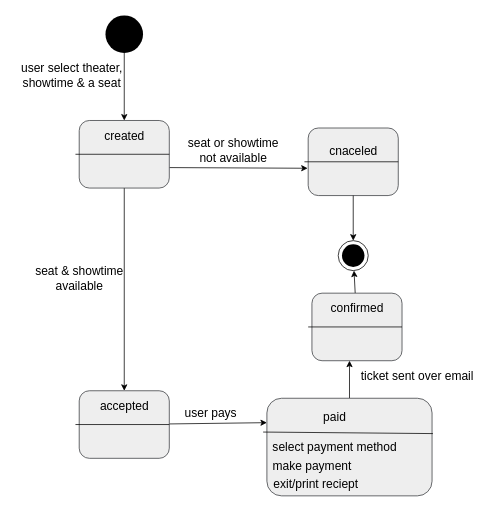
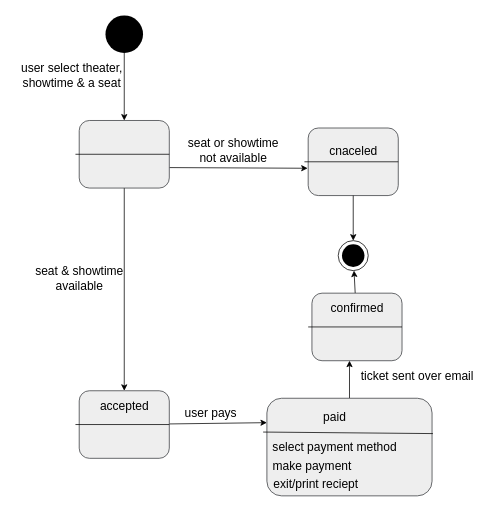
  <mxCell id="0" />
  <mxCell id="1" parent="0" />
  <mxCell id="2" value="" style="ellipse;whiteSpace=wrap;html=1;aspect=fixed;fillColor=#000000;strokeColor=none;" parent="1" vertex="1"><mxGeometry x="140" y="20" width="50" height="50" as="geometry" /></mxCell>
  <mxCell id="3" style="edgeStyle=none;html=1;entryX=0.5;entryY=0;entryDx=0;entryDy=0;fontSize=16;fontColor=#FFFFFF;strokeColor=#000000;fillColor=#000000;" parent="1" source="4" target="18" edge="1"><mxGeometry relative="1" as="geometry" /></mxCell>
  <mxCell id="4" value="" style="rounded=1;whiteSpace=wrap;html=1;fillColor=#eeeeee;strokeColor=#36393d;" parent="1" vertex="1"><mxGeometry x="105" y="160" width="120" height="90" as="geometry" /></mxCell>
  <mxCell id="5" value="" style="endArrow=classic;html=1;entryX=0.5;entryY=0;entryDx=0;entryDy=0;exitX=0.5;exitY=1;exitDx=0;exitDy=0;strokeColor=#000000;" parent="1" source="2" target="4" edge="1"><mxGeometry width="50" height="50" relative="1" as="geometry"><mxPoint x="380" y="250" as="sourcePoint" /><mxPoint x="430" y="200" as="targetPoint" /></mxGeometry></mxCell>
  <mxCell id="6" value="" style="endArrow=none;html=1;fillColor=#000000;exitX=1;exitY=0.5;exitDx=0;exitDy=0;strokeColor=#000000;" parent="1" source="4" edge="1"><mxGeometry width="50" height="50" relative="1" as="geometry"><mxPoint x="380" y="250" as="sourcePoint" /><mxPoint x="100" y="205" as="targetPoint" /></mxGeometry></mxCell>
- <mxCell id="7" value="&lt;font color=&quot;#000000&quot; style=&quot;font-size: 16px&quot;&gt;created&lt;/font&gt;" style="text;html=1;align=center;verticalAlign=middle;resizable=0;points=[];autosize=1;" parent="1" vertex="1"><mxGeometry x="130" y="170" width="70" height="20" as="geometry" /></mxCell>
  <mxCell id="8" value="user select theater, &lt;br&gt;showtime &amp;amp; a seat" style="text;html=1;align=center;verticalAlign=middle;resizable=0;points=[];autosize=1;strokeColor=none;fillColor=none;fontSize=16;fontColor=#000000;" parent="1" vertex="1"><mxGeometry x="20" y="80" width="150" height="40" as="geometry" /></mxCell>
  <mxCell id="9" value="" style="rounded=1;whiteSpace=wrap;html=1;fillColor=#eeeeee;strokeColor=#36393d;" parent="1" vertex="1"><mxGeometry x="410" y="170" width="120" height="90" as="geometry" /></mxCell>
  <mxCell id="10" value="" style="endArrow=none;html=1;fillColor=#000000;exitX=1;exitY=0.5;exitDx=0;exitDy=0;strokeColor=#000000;" parent="1" source="9" edge="1"><mxGeometry width="50" height="50" relative="1" as="geometry"><mxPoint x="685" y="260" as="sourcePoint" /><mxPoint x="405" y="215" as="targetPoint" /></mxGeometry></mxCell>
  <mxCell id="11" value="&lt;font color=&quot;#000000&quot; style=&quot;font-size: 16px&quot;&gt;cnaceled&lt;/font&gt;" style="text;html=1;align=center;verticalAlign=middle;resizable=0;points=[];autosize=1;" parent="1" vertex="1"><mxGeometry x="430" y="190" width="80" height="20" as="geometry" /></mxCell>
  <mxCell id="12" value="" style="ellipse;whiteSpace=wrap;html=1;aspect=fixed;fillColor=#000000;strokeColor=none;" parent="1" vertex="1"><mxGeometry x="455" y="325" width="30" height="30" as="geometry" /></mxCell>
  <mxCell id="13" value="" style="ellipse;whiteSpace=wrap;html=1;aspect=fixed;fontSize=16;fontColor=#FFFFFF;strokeColor=#000000;fillColor=none;" parent="1" vertex="1"><mxGeometry x="450" y="320" width="40" height="40" as="geometry" /></mxCell>
  <mxCell id="14" value="" style="endArrow=classic;html=1;entryX=0.5;entryY=0;entryDx=0;entryDy=0;exitX=0.5;exitY=1;exitDx=0;exitDy=0;strokeColor=#000000;" parent="1" source="9" target="13" edge="1"><mxGeometry width="50" height="50" relative="1" as="geometry"><mxPoint x="175" y="80" as="sourcePoint" /><mxPoint x="175" y="170" as="targetPoint" /></mxGeometry></mxCell>
  <mxCell id="15" value="" style="endArrow=classic;html=1;entryX=-0.006;entryY=0.596;entryDx=0;entryDy=0;exitX=1.004;exitY=0.697;exitDx=0;exitDy=0;strokeColor=#000000;exitPerimeter=0;entryPerimeter=0;" parent="1" source="4" target="9" edge="1"><mxGeometry width="50" height="50" relative="1" as="geometry"><mxPoint x="480" y="270" as="sourcePoint" /><mxPoint x="480" y="330" as="targetPoint" /></mxGeometry></mxCell>
  <mxCell id="16" value="&lt;font color=&quot;#000000&quot;&gt;seat or showtime &lt;br&gt;not&amp;nbsp;&lt;span style=&quot;font-family: &amp;#34;helvetica&amp;#34;&quot;&gt;available&lt;/span&gt;&lt;/font&gt;" style="text;html=1;align=center;verticalAlign=middle;resizable=0;points=[];autosize=1;strokeColor=none;fillColor=none;fontSize=16;fontColor=#FFFFFF;" parent="1" vertex="1"><mxGeometry x="240" y="180" width="140" height="40" as="geometry" /></mxCell>
  <mxCell id="17" style="edgeStyle=none;html=1;entryX=0;entryY=0.25;entryDx=0;entryDy=0;fontSize=16;fontColor=#000000;strokeColor=#000000;fillColor=#000000;" parent="1" source="18" target="22" edge="1"><mxGeometry relative="1" as="geometry" /></mxCell>
  <mxCell id="18" value="" style="rounded=1;whiteSpace=wrap;html=1;fillColor=#eeeeee;strokeColor=#36393d;" parent="1" vertex="1"><mxGeometry x="105" y="520" width="120" height="90" as="geometry" /></mxCell>
  <mxCell id="19" value="" style="endArrow=none;html=1;fillColor=#000000;exitX=1;exitY=0.5;exitDx=0;exitDy=0;strokeColor=#000000;" parent="1" source="18" edge="1"><mxGeometry width="50" height="50" relative="1" as="geometry"><mxPoint x="380" y="610" as="sourcePoint" /><mxPoint x="100" y="565" as="targetPoint" /></mxGeometry></mxCell>
  <mxCell id="20" value="&lt;font color=&quot;#000000&quot; style=&quot;font-size: 16px&quot;&gt;accepted&lt;/font&gt;" style="text;html=1;align=center;verticalAlign=middle;resizable=0;points=[];autosize=1;" parent="1" vertex="1"><mxGeometry x="125" y="530" width="80" height="20" as="geometry" /></mxCell>
  <mxCell id="21" style="edgeStyle=none;html=1;entryX=0.417;entryY=1;entryDx=0;entryDy=0;entryPerimeter=0;fontSize=16;fontColor=#000000;strokeColor=#000000;fillColor=#000000;" parent="1" source="22" target="29" edge="1"><mxGeometry relative="1" as="geometry" /></mxCell>
  <mxCell id="22" value="" style="rounded=1;whiteSpace=wrap;html=1;fillColor=#eeeeee;strokeColor=#36393d;" parent="1" vertex="1"><mxGeometry x="355" y="530" width="220" height="130" as="geometry" /></mxCell>
  <mxCell id="23" value="" style="endArrow=none;html=1;fillColor=#000000;exitX=1.005;exitY=0.362;exitDx=0;exitDy=0;strokeColor=#000000;exitPerimeter=0;" parent="1" source="22" edge="1"><mxGeometry width="50" height="50" relative="1" as="geometry"><mxPoint x="630" y="620" as="sourcePoint" /><mxPoint x="350" y="575" as="targetPoint" /></mxGeometry></mxCell>
  <mxCell id="24" value="&lt;font color=&quot;#000000&quot; style=&quot;font-size: 16px&quot;&gt;paid&lt;/font&gt;" style="text;html=1;align=center;verticalAlign=middle;resizable=0;points=[];autosize=1;" parent="1" vertex="1"><mxGeometry x="420" y="545" width="50" height="20" as="geometry" /></mxCell>
  <mxCell id="25" value="&lt;font color=&quot;#000000&quot;&gt;select payment method&lt;/font&gt;" style="text;html=1;align=center;verticalAlign=middle;resizable=0;points=[];autosize=1;strokeColor=none;fillColor=none;fontSize=16;fontColor=#FFFFFF;" parent="1" vertex="1"><mxGeometry x="355" y="585" width="180" height="20" as="geometry" /></mxCell>
  <mxCell id="26" value="make payment" style="text;html=1;align=center;verticalAlign=middle;resizable=0;points=[];autosize=1;strokeColor=none;fillColor=none;fontSize=16;fontColor=#000000;" parent="1" vertex="1"><mxGeometry x="355" y="610" width="120" height="20" as="geometry" /></mxCell>
  <mxCell id="27" value="exit/print reciept" style="text;html=1;align=center;verticalAlign=middle;resizable=0;points=[];autosize=1;strokeColor=none;fillColor=none;fontSize=16;fontColor=#000000;" parent="1" vertex="1"><mxGeometry x="355" y="634" width="130" height="20" as="geometry" /></mxCell>
  <mxCell id="28" style="edgeStyle=none;html=1;fontSize=16;fontColor=#000000;strokeColor=#000000;fillColor=#000000;" parent="1" source="29" target="13" edge="1"><mxGeometry relative="1" as="geometry" /></mxCell>
  <mxCell id="29" value="" style="rounded=1;whiteSpace=wrap;html=1;fillColor=#eeeeee;strokeColor=#36393d;" parent="1" vertex="1"><mxGeometry x="415" y="390" width="120" height="90" as="geometry" /></mxCell>
  <mxCell id="30" value="" style="endArrow=none;html=1;fillColor=#000000;exitX=1;exitY=0.5;exitDx=0;exitDy=0;strokeColor=#000000;" parent="1" source="29" edge="1"><mxGeometry width="50" height="50" relative="1" as="geometry"><mxPoint x="690" y="480" as="sourcePoint" /><mxPoint x="410" y="435" as="targetPoint" /></mxGeometry></mxCell>
  <mxCell id="31" value="&lt;font color=&quot;#000000&quot; style=&quot;font-size: 16px&quot;&gt;confirmed&lt;/font&gt;" style="text;html=1;align=center;verticalAlign=middle;resizable=0;points=[];autosize=1;" parent="1" vertex="1"><mxGeometry x="430" y="400" width="90" height="20" as="geometry" /></mxCell>
  <mxCell id="32" value="ticket sent over email" style="text;html=1;align=center;verticalAlign=middle;resizable=0;points=[];autosize=1;strokeColor=none;fillColor=none;fontSize=16;fontColor=#000000;" parent="1" vertex="1"><mxGeometry x="470" y="490" width="170" height="20" as="geometry" /></mxCell>
  <mxCell id="33" value="user pays" style="text;html=1;align=center;verticalAlign=middle;resizable=0;points=[];autosize=1;strokeColor=none;fillColor=none;fontSize=16;fontColor=#000000;" parent="1" vertex="1"><mxGeometry x="240" y="540" width="80" height="20" as="geometry" /></mxCell>
  <mxCell id="34" value="&lt;span style=&quot;color: rgb(0 , 0 , 0) ; font-size: 16px ; font-family: &amp;#34;helvetica&amp;#34;&quot;&gt;seat &amp;amp; showtime&lt;/span&gt;&lt;br style=&quot;color: rgb(0 , 0 , 0) ; font-size: 16px ; font-family: &amp;#34;helvetica&amp;#34;&quot;&gt;&lt;span style=&quot;color: rgb(0 , 0 , 0) ; font-size: 16px ; font-family: &amp;#34;helvetica&amp;#34;&quot;&gt;available&lt;/span&gt;" style="text;html=1;align=center;verticalAlign=middle;resizable=0;points=[];autosize=1;strokeColor=none;fillColor=none;" vertex="1" parent="1"><mxGeometry x="40" y="350" width="130" height="40" as="geometry" /></mxCell>
